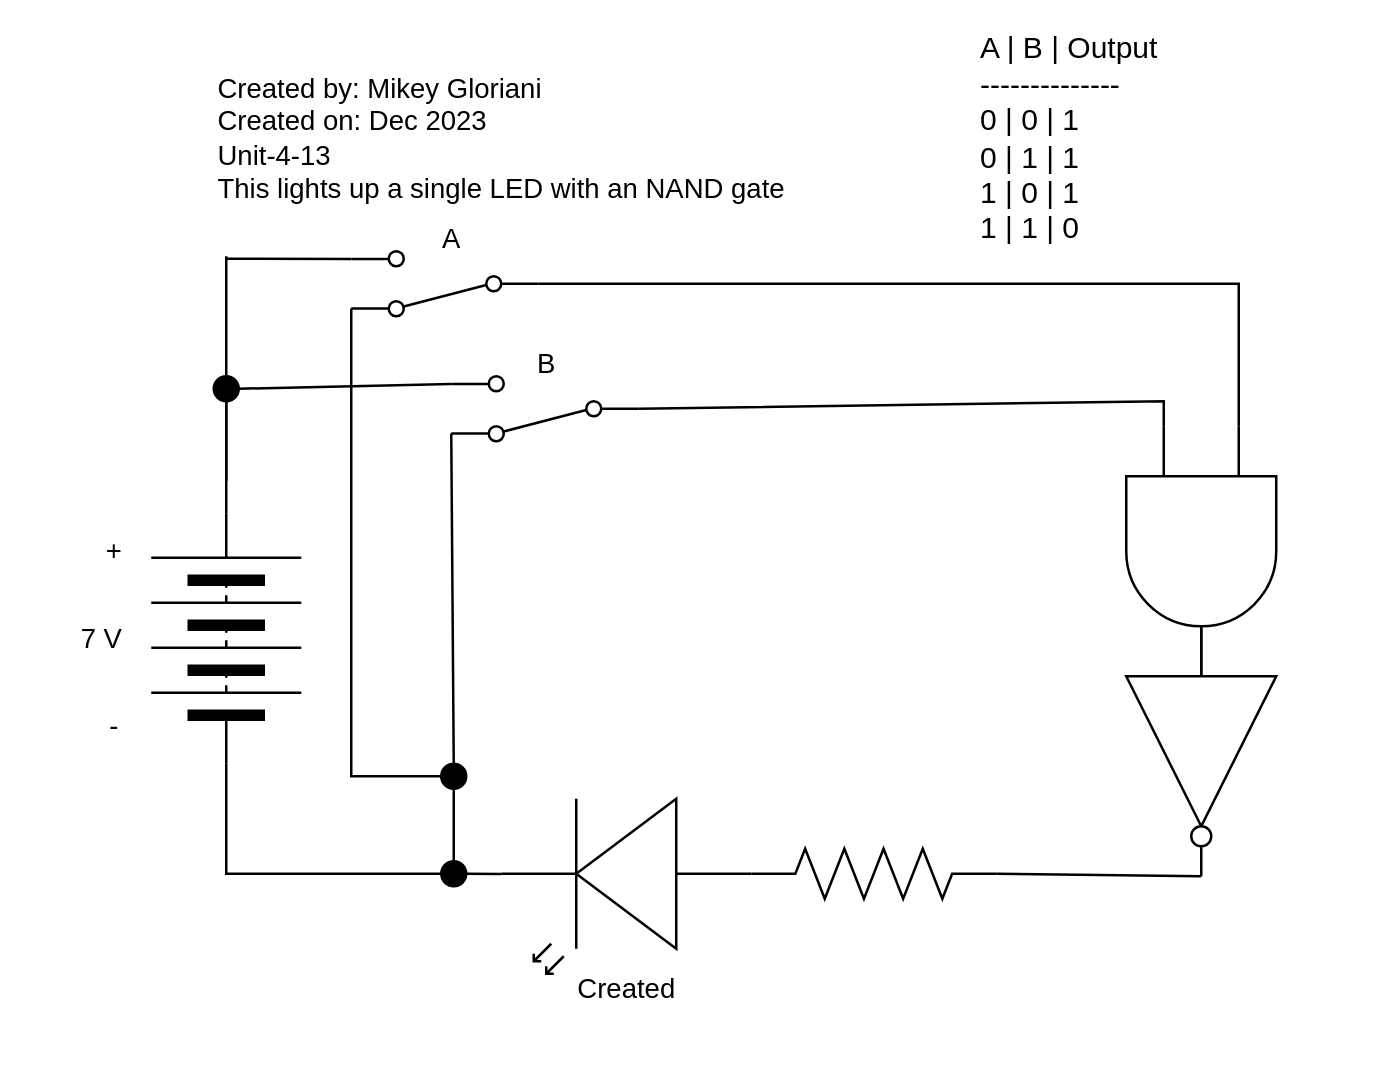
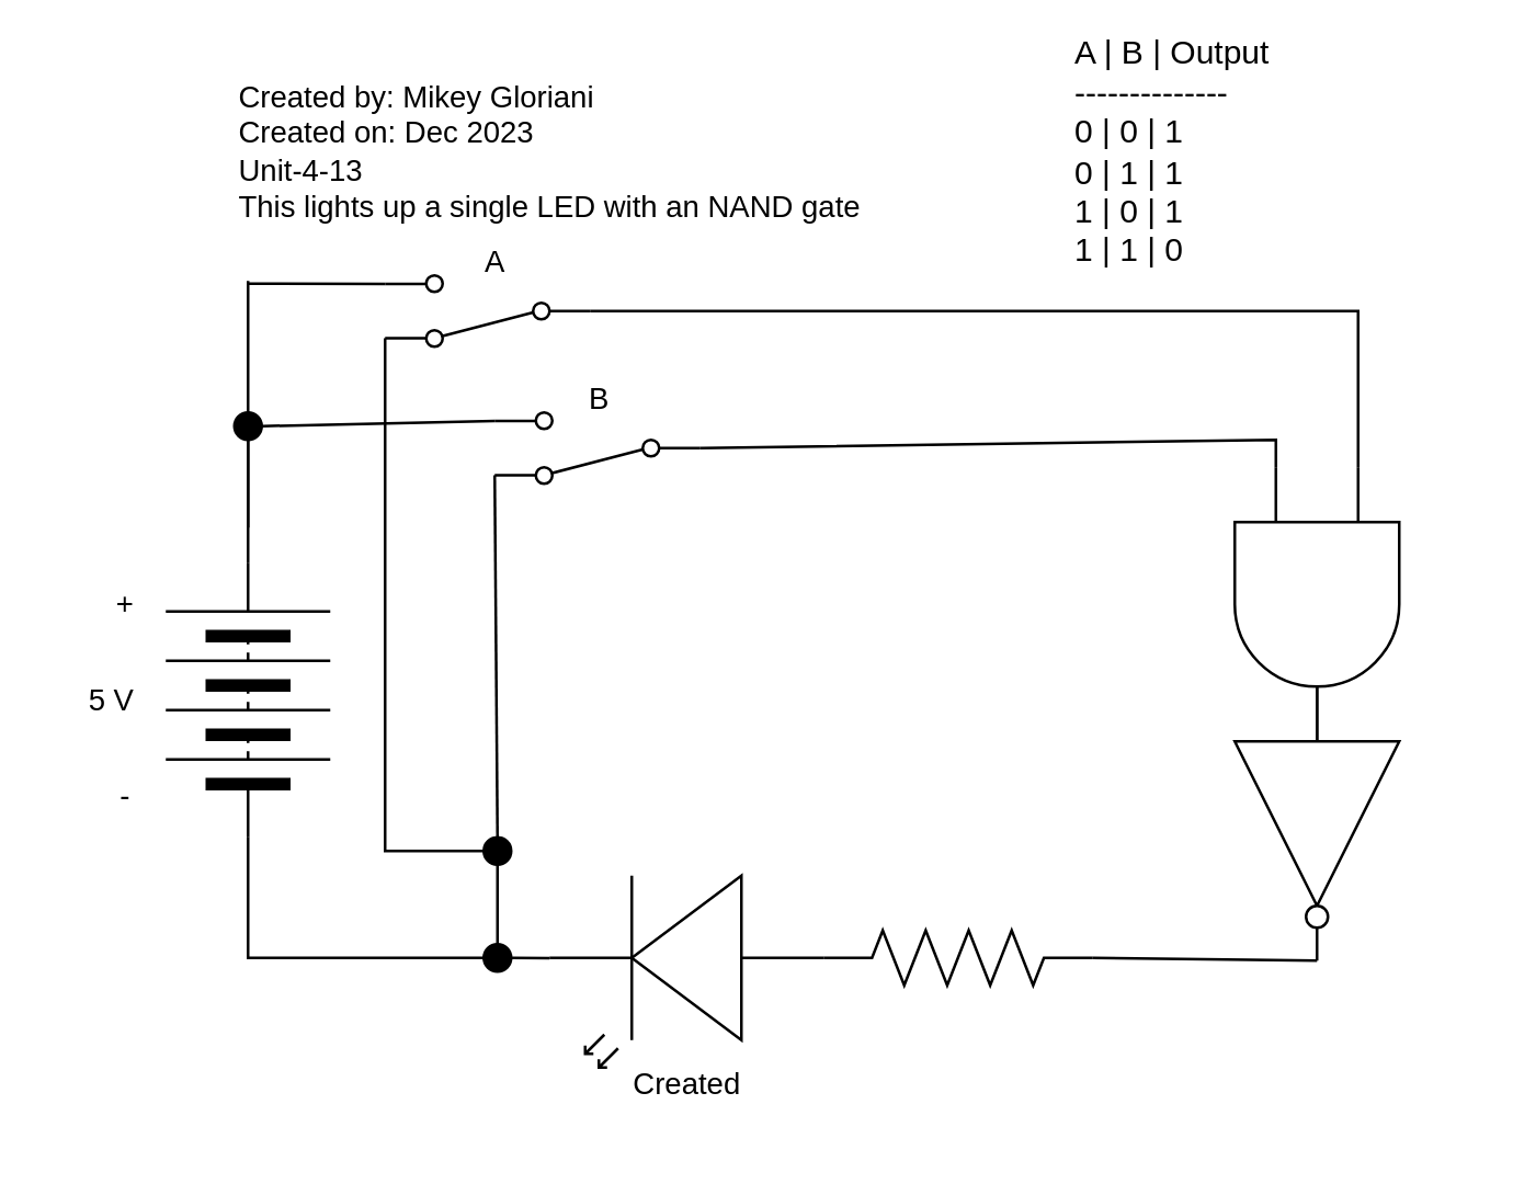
  <mxCell id="0" />
  <mxCell id="1" parent="0" />
  <mxCell id="2" value="" style="pointerEvents=1;verticalLabelPosition=bottom;shadow=0;dashed=0;align=center;html=1;verticalAlign=top;shape=mxgraph.electrical.miscellaneous.batteryStack;rotation=-90;" parent="1" vertex="1"><mxGeometry x="40" y="225" width="100" height="60" as="geometry" /></mxCell>
  <mxCell id="3" style="edgeStyle=none;shape=connector;rounded=0;html=1;labelBackgroundColor=default;strokeColor=default;fontFamily=Helvetica;fontSize=11;fontColor=default;endArrow=none;endFill=0;startArrow=none;exitX=0;exitY=0.5;exitDx=0;exitDy=0;entryX=0;entryY=0.5;entryDx=0;entryDy=0;" parent="1" source="14" target="2" edge="1"><mxGeometry relative="1" as="geometry"><mxPoint x="160" y="270" as="sourcePoint" /><mxPoint x="90" y="350" as="targetPoint" /><Array as="points"><mxPoint x="90" y="349" /></Array></mxGeometry></mxCell>
  <mxCell id="4" value="+" style="text;html=1;align=center;verticalAlign=middle;resizable=0;points=[];autosize=1;strokeColor=none;fillColor=none;fontSize=11;fontFamily=Helvetica;fontColor=default;" parent="1" vertex="1"><mxGeometry x="30" y="205" width="30" height="30" as="geometry" /></mxCell>
  <mxCell id="5" value="-" style="text;html=1;align=center;verticalAlign=middle;resizable=0;points=[];autosize=1;strokeColor=none;fillColor=none;fontSize=11;fontFamily=Helvetica;fontColor=default;" parent="1" vertex="1"><mxGeometry x="30" y="275" width="30" height="30" as="geometry" /></mxCell>
- <mxCell id="6" value="7 V" style="text;html=1;align=center;verticalAlign=middle;resizable=0;points=[];autosize=1;strokeColor=none;fillColor=none;fontSize=11;fontFamily=Helvetica;fontColor=default;" parent="1" vertex="1"><mxGeometry x="20" y="240" width="40" height="30" as="geometry" /></mxCell>
+ <mxCell id="6" value="5 V" style="text;html=1;align=center;verticalAlign=middle;resizable=0;points=[];autosize=1;strokeColor=none;fillColor=none;fontSize=11;fontFamily=Helvetica;fontColor=default;" parent="1" vertex="1"><mxGeometry x="20" y="240" width="40" height="30" as="geometry" /></mxCell>
  <mxCell id="7" value="&lt;div&gt;Created by: Mikey Gloriani&lt;/div&gt;&lt;div&gt;Created on: Dec 2023&lt;/div&gt;&lt;div&gt;Unit-4-13&lt;/div&gt;&lt;div&gt;This lights up a single LED&amp;nbsp;&lt;span style=&quot;background-color: initial;&quot;&gt;with an NAND gate&lt;/span&gt;&lt;/div&gt;" style="text;html=1;align=left;verticalAlign=middle;resizable=0;points=[];autosize=1;strokeColor=none;fillColor=none;fontSize=11;fontFamily=Helvetica;fontColor=default;" parent="1" vertex="1"><mxGeometry x="85" y="20" width="250" height="70" as="geometry" /></mxCell>
  <mxCell id="8" style="edgeStyle=none;shape=connector;rounded=0;html=1;exitX=0.5;exitY=1;exitDx=0;exitDy=0;entryX=0.5;entryY=0;entryDx=0;entryDy=0;labelBackgroundColor=default;strokeColor=default;fontFamily=Helvetica;fontSize=11;fontColor=default;endArrow=none;endFill=0;startArrow=none;" parent="1" source="29" target="14" edge="1"><mxGeometry relative="1" as="geometry" /></mxCell>
  <mxCell id="9" style="edgeStyle=none;shape=connector;rounded=0;html=1;exitX=0;exitY=0.5;exitDx=0;exitDy=0;labelBackgroundColor=default;strokeColor=default;fontFamily=Helvetica;fontSize=11;fontColor=default;endArrow=none;endFill=0;entryX=0;entryY=0.75;entryDx=0;entryDy=0;entryPerimeter=0;" parent="1" source="10" target="30" edge="1"><mxGeometry relative="1" as="geometry"><mxPoint x="460" y="163" as="targetPoint" /><Array as="points"><mxPoint x="465" y="160" /></Array></mxGeometry></mxCell>
  <mxCell id="10" value="" style="shape=mxgraph.electrical.electro-mechanical.twoWaySwitch;aspect=fixed;elSwitchState=2;rotation=-180;" parent="1" vertex="1"><mxGeometry x="180" y="150" width="75" height="26" as="geometry" /></mxCell>
  <mxCell id="11" value="&lt;div&gt;A | B | Output&lt;/div&gt;&lt;div&gt;--------------&lt;/div&gt;&lt;div&gt;0 | 0 | 1&lt;/div&gt;&lt;div&gt;0 | 1 | 1&lt;/div&gt;&lt;div&gt;1 | 0 | 1&lt;/div&gt;&lt;div&gt;1 | 1 | 0&lt;/div&gt;" style="text;html=1;strokeColor=none;fillColor=none;align=left;verticalAlign=middle;whiteSpace=wrap;rounded=0;" parent="1" vertex="1"><mxGeometry x="390" y="40" width="125" height="30" as="geometry" /></mxCell>
  <mxCell id="12" value="B" style="text;html=1;align=center;verticalAlign=middle;resizable=0;points=[];autosize=1;strokeColor=none;fillColor=none;fontSize=11;fontFamily=Helvetica;fontColor=default;" parent="1" vertex="1"><mxGeometry x="202.5" y="130" width="30" height="30" as="geometry" /></mxCell>
  <mxCell id="13" style="edgeStyle=none;shape=connector;rounded=0;html=1;exitX=1;exitY=0.5;exitDx=0;exitDy=0;entryX=1;entryY=0.57;entryDx=0;entryDy=0;entryPerimeter=0;labelBackgroundColor=default;strokeColor=default;fontFamily=Helvetica;fontSize=11;fontColor=default;endArrow=none;endFill=0;" parent="1" source="14" target="15" edge="1"><mxGeometry relative="1" as="geometry" /></mxCell>
  <mxCell id="14" value="" style="ellipse;whiteSpace=wrap;html=1;aspect=fixed;strokeColor=#000000;fillColor=#000000;" parent="1" vertex="1"><mxGeometry x="176" y="344" width="10" height="10" as="geometry" /></mxCell>
  <mxCell id="15" value="" style="verticalLabelPosition=bottom;shadow=0;dashed=0;align=center;html=1;verticalAlign=top;shape=mxgraph.electrical.opto_electronics.led_2;pointerEvents=1;fontFamily=Helvetica;fontSize=11;fontColor=default;rotation=-180;" parent="1" vertex="1"><mxGeometry x="200" y="319" width="100" height="70" as="geometry" /></mxCell>
  <mxCell id="16" style="edgeStyle=none;shape=connector;rounded=0;html=1;exitX=1;exitY=0.5;exitDx=0;exitDy=0;exitPerimeter=0;labelBackgroundColor=default;strokeColor=default;fontFamily=Helvetica;fontSize=11;fontColor=default;endArrow=none;endFill=0;" parent="1" edge="1"><mxGeometry relative="1" as="geometry"><mxPoint x="480" y="350" as="targetPoint" /><mxPoint x="398" y="349" as="sourcePoint" /></mxGeometry></mxCell>
  <mxCell id="17" value="" style="pointerEvents=1;verticalLabelPosition=bottom;shadow=0;dashed=0;align=center;html=1;verticalAlign=top;shape=mxgraph.electrical.resistors.resistor_2;rotation=0;" parent="1" vertex="1"><mxGeometry x="300" y="339" width="98" height="20" as="geometry" /></mxCell>
  <mxCell id="18" value="" style="edgeStyle=none;html=1;exitX=1;exitY=0.5;exitDx=0;exitDy=0;endArrow=none;endFill=0;" parent="1" source="2" target="21" edge="1"><mxGeometry relative="1" as="geometry"><mxPoint x="90" y="140" as="targetPoint" /><mxPoint x="90" y="170" as="sourcePoint" /></mxGeometry></mxCell>
  <mxCell id="19" value="" style="edgeStyle=none;shape=connector;rounded=0;html=1;exitX=1;exitY=0.88;exitDx=0;exitDy=0;labelBackgroundColor=default;strokeColor=default;fontFamily=Helvetica;fontSize=11;fontColor=default;endArrow=none;endFill=0;entryX=1;entryY=0.5;entryDx=0;entryDy=0;" parent="1" source="10" target="21" edge="1"><mxGeometry relative="1" as="geometry"><mxPoint x="90" y="140" as="targetPoint" /><mxPoint x="180" y="140.12" as="sourcePoint" /></mxGeometry></mxCell>
  <mxCell id="20" style="edgeStyle=none;shape=connector;rounded=0;html=1;exitX=0.5;exitY=0;exitDx=0;exitDy=0;labelBackgroundColor=default;strokeColor=default;fontFamily=Helvetica;fontSize=11;fontColor=default;endArrow=none;endFill=0;" parent="1" edge="1"><mxGeometry relative="1" as="geometry"><mxPoint x="90" y="102" as="targetPoint" /><mxPoint x="90" y="192" as="sourcePoint" /></mxGeometry></mxCell>
  <mxCell id="21" value="" style="ellipse;whiteSpace=wrap;html=1;aspect=fixed;strokeColor=#000000;fillColor=#000000;" parent="1" vertex="1"><mxGeometry x="85" y="150" width="10" height="10" as="geometry" /></mxCell>
  <mxCell id="22" value="Created" style="text;html=1;align=center;verticalAlign=middle;resizable=0;points=[];autosize=1;strokeColor=none;fillColor=none;fontSize=11;fontFamily=Helvetica;fontColor=default;" parent="1" vertex="1"><mxGeometry x="220" y="380" width="60" height="30" as="geometry" /></mxCell>
  <mxCell id="23" style="edgeStyle=none;shape=connector;rounded=0;html=1;exitX=0;exitY=0.25;exitDx=0;exitDy=0;exitPerimeter=0;entryX=0;entryY=0.5;entryDx=0;entryDy=0;labelBackgroundColor=default;strokeColor=default;fontFamily=Helvetica;fontSize=11;fontColor=default;endArrow=none;endFill=0;" parent="1" source="30" target="26" edge="1"><mxGeometry relative="1" as="geometry"><Array as="points"><mxPoint x="495" y="113" /></Array><mxPoint x="500" y="240" as="sourcePoint" /></mxGeometry></mxCell>
  <mxCell id="24" style="edgeStyle=none;shape=connector;rounded=0;html=1;exitX=1;exitY=0.88;exitDx=0;exitDy=0;labelBackgroundColor=default;strokeColor=default;fontFamily=Helvetica;fontSize=11;fontColor=default;endArrow=none;endFill=0;" parent="1" source="26" edge="1"><mxGeometry relative="1" as="geometry"><mxPoint x="90" y="103" as="targetPoint" /></mxGeometry></mxCell>
  <mxCell id="25" style="edgeStyle=none;shape=connector;rounded=0;html=1;exitX=1;exitY=0.12;exitDx=0;exitDy=0;labelBackgroundColor=default;strokeColor=default;fontFamily=Helvetica;fontSize=11;fontColor=default;endArrow=none;endFill=0;" parent="1" source="26" edge="1"><mxGeometry relative="1" as="geometry"><mxPoint x="180" y="310" as="targetPoint" /><Array as="points"><mxPoint x="140" y="310" /></Array></mxGeometry></mxCell>
  <mxCell id="26" value="" style="shape=mxgraph.electrical.electro-mechanical.twoWaySwitch;aspect=fixed;elSwitchState=2;rotation=-180;" parent="1" vertex="1"><mxGeometry x="140" y="100" width="75" height="26" as="geometry" /></mxCell>
  <mxCell id="27" value="A" style="text;html=1;align=center;verticalAlign=middle;resizable=0;points=[];autosize=1;strokeColor=none;fillColor=none;fontSize=11;fontFamily=Helvetica;fontColor=default;" parent="1" vertex="1"><mxGeometry x="165" y="80" width="30" height="30" as="geometry" /></mxCell>
  <mxCell id="28" value="" style="edgeStyle=none;shape=connector;rounded=0;html=1;exitX=1;exitY=0.12;exitDx=0;exitDy=0;entryX=0.5;entryY=0;entryDx=0;entryDy=0;labelBackgroundColor=default;strokeColor=default;fontFamily=Helvetica;fontSize=11;fontColor=default;endArrow=none;endFill=0;" parent="1" source="10" target="29" edge="1"><mxGeometry relative="1" as="geometry"><mxPoint x="180" y="214.88" as="sourcePoint" /><mxPoint x="181" y="344" as="targetPoint" /></mxGeometry></mxCell>
  <mxCell id="29" value="" style="ellipse;whiteSpace=wrap;html=1;aspect=fixed;strokeColor=#000000;fillColor=#000000;" parent="1" vertex="1"><mxGeometry x="176" y="305" width="10" height="10" as="geometry" /></mxCell>
  <mxCell id="30" value="" style="verticalLabelPosition=bottom;shadow=0;dashed=0;align=center;html=1;verticalAlign=top;shape=mxgraph.electrical.logic_gates.logic_gate;operation=and;rotation=90;" parent="1" vertex="1"><mxGeometry x="430" y="190" width="100" height="60" as="geometry" /></mxCell>
  <mxCell id="31" value="" style="verticalLabelPosition=bottom;shadow=0;dashed=0;align=center;html=1;verticalAlign=top;shape=mxgraph.electrical.logic_gates.buffer2;rotation=90;" parent="1" vertex="1"><mxGeometry x="430" y="270" width="100" height="60" as="geometry" /></mxCell>
  <mxCell id="32" value="" style="verticalLabelPosition=bottom;shadow=0;dashed=0;align=center;html=1;verticalAlign=top;shape=mxgraph.electrical.logic_gates.inverting_contact;" parent="1" vertex="1"><mxGeometry x="475" y="329" width="10" height="10" as="geometry" /></mxCell>
